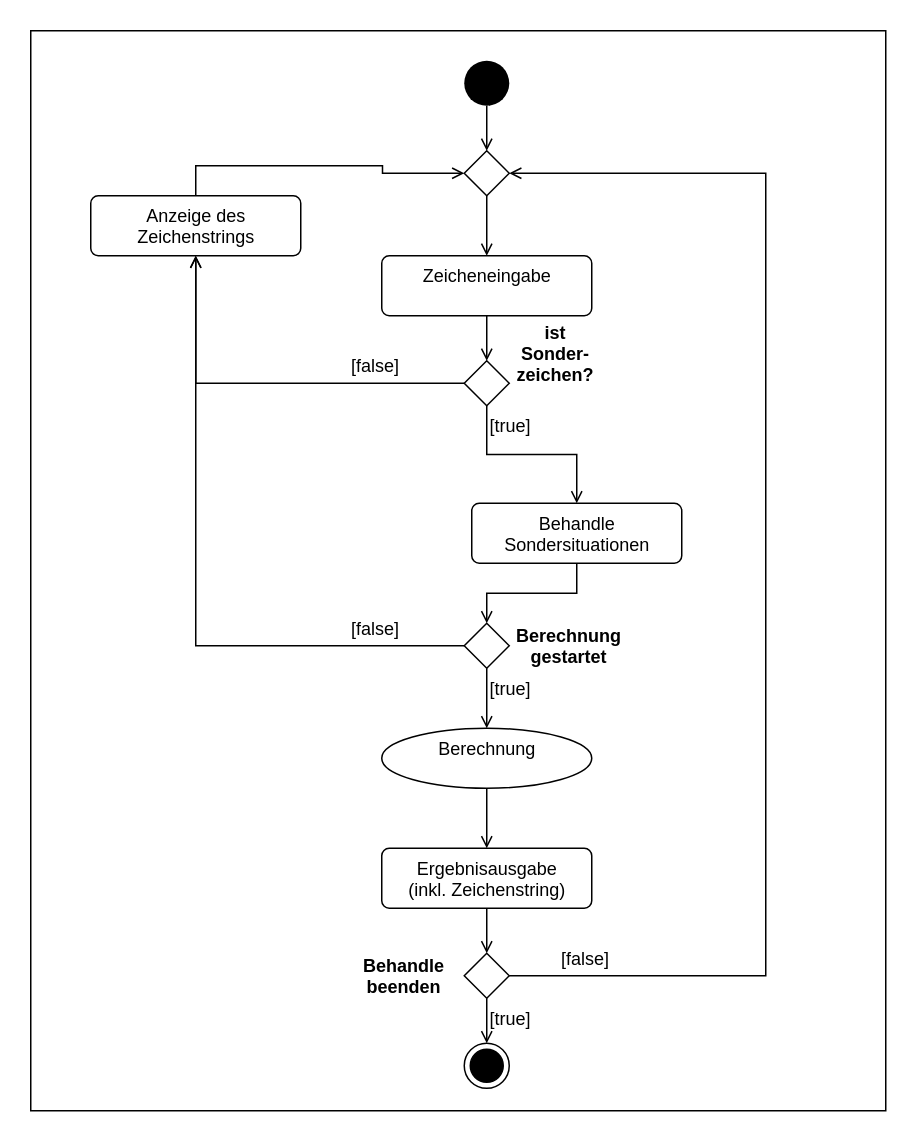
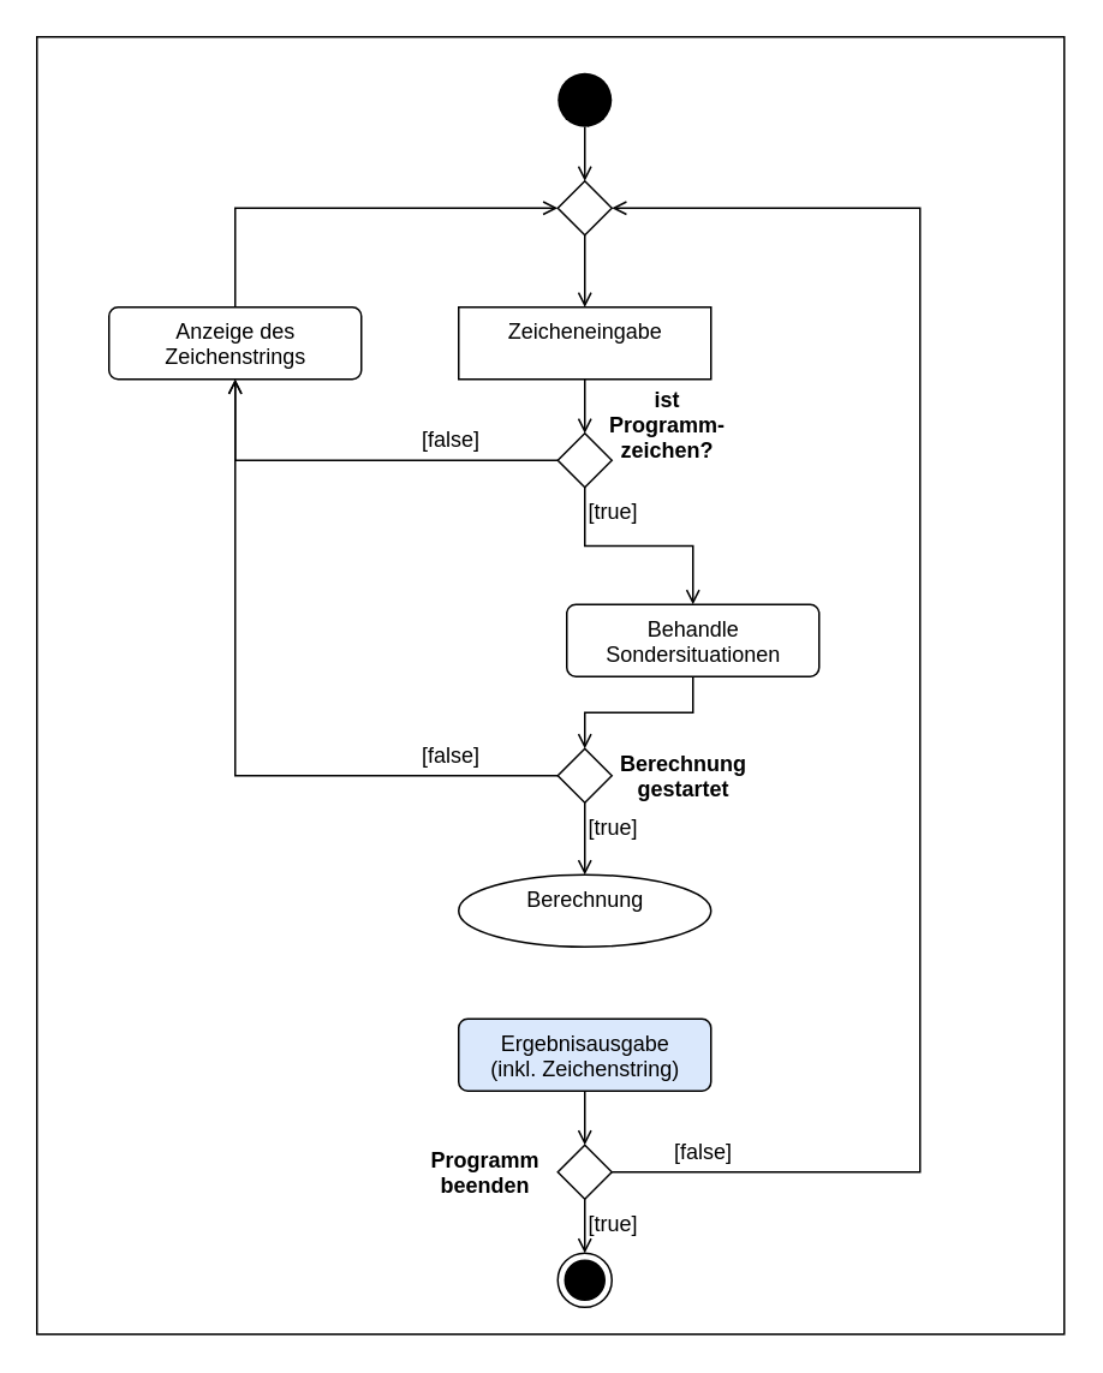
  <mxCell id="0" />
  <mxCell id="1" parent="0" />
  <mxCell id="2" value="" style="rounded=0;whiteSpace=wrap;html=1;" vertex="1" parent="1"><mxGeometry x="20" y="20" width="570" height="720" as="geometry" /></mxCell>
  <mxCell id="3" value="" style="edgeStyle=orthogonalEdgeStyle;rounded=0;orthogonalLoop=1;jettySize=auto;html=1;endArrow=open;endFill=0;" edge="1" parent="1" source="4" target="12"><mxGeometry relative="1" as="geometry" /></mxCell>
  <mxCell id="4" value="" style="ellipse;fillColor=#000000;strokeColor=none;" vertex="1" parent="1"><mxGeometry x="309" y="40" width="30" height="30" as="geometry" /></mxCell>
  <mxCell id="5" style="edgeStyle=orthogonalEdgeStyle;rounded=0;orthogonalLoop=1;jettySize=auto;html=1;exitX=1;exitY=0.5;exitDx=0;exitDy=0;entryX=1;entryY=0.5;entryDx=0;entryDy=0;endArrow=open;endFill=0;" edge="1" parent="1" target="12"><mxGeometry relative="1" as="geometry"><mxPoint x="339" y="650" as="sourcePoint" /><mxPoint x="339" y="290" as="targetPoint" /><Array as="points"><mxPoint x="510" y="650" /><mxPoint x="510" y="115" /></Array></mxGeometry></mxCell>
- <mxCell id="6" value="" style="edgeStyle=orthogonalEdgeStyle;rounded=0;orthogonalLoop=1;jettySize=auto;html=1;endArrow=open;endFill=0;" edge="1" parent="1" source="7" target="20"><mxGeometry relative="1" as="geometry" /></mxCell>
  <mxCell id="7" value="Berechnung" style="ellipse;html=1;align=center;verticalAlign=top;absoluteArcSize=1;arcSize=10;dashed=0;" vertex="1" parent="1"><mxGeometry x="254" y="485" width="140" height="40" as="geometry" /></mxCell>
  <mxCell id="8" style="edgeStyle=orthogonalEdgeStyle;rounded=0;orthogonalLoop=1;jettySize=auto;html=1;exitX=0;exitY=1;exitDx=0;exitDy=0;entryX=1;entryY=1;entryDx=0;entryDy=0;" edge="1" parent="1" source="4" target="4"><mxGeometry relative="1" as="geometry" /></mxCell>
  <mxCell id="9" value="" style="edgeStyle=orthogonalEdgeStyle;rounded=0;orthogonalLoop=1;jettySize=auto;html=1;endArrow=open;endFill=0;entryX=0.5;entryY=0;entryDx=0;entryDy=0;" edge="1" parent="1" source="10" target="31"><mxGeometry relative="1" as="geometry"><mxPoint x="324" y="240" as="targetPoint" /></mxGeometry></mxCell>
- <mxCell id="10" value="Zeicheneingabe" style="html=1;align=center;verticalAlign=top;rounded=1;absoluteArcSize=1;arcSize=10;dashed=0;" vertex="1" parent="1"><mxGeometry x="254" y="170" width="140" height="40" as="geometry" /></mxCell>
+ <mxCell id="10" value="Zeicheneingabe" style="html=1;align=center;verticalAlign=top;absoluteArcSize=1;arcSize=10;dashed=0;rounded=0;" vertex="1" parent="1"><mxGeometry x="254" y="170" width="140" height="40" as="geometry" /></mxCell>
  <mxCell id="11" value="" style="edgeStyle=orthogonalEdgeStyle;rounded=0;orthogonalLoop=1;jettySize=auto;html=1;entryX=0.5;entryY=0;entryDx=0;entryDy=0;endArrow=open;endFill=0;" edge="1" parent="1" source="12" target="10"><mxGeometry relative="1" as="geometry" /></mxCell>
  <mxCell id="12" value="" style="rhombus;" vertex="1" parent="1"><mxGeometry x="309" y="100" width="30" height="30" as="geometry" /></mxCell>
  <mxCell id="13" value="" style="edgeStyle=orthogonalEdgeStyle;rounded=0;orthogonalLoop=1;jettySize=auto;html=1;endArrow=open;endFill=0;" edge="1" parent="1" source="15" target="7"><mxGeometry relative="1" as="geometry" /></mxCell>
  <mxCell id="14" style="edgeStyle=orthogonalEdgeStyle;rounded=0;orthogonalLoop=1;jettySize=auto;html=1;exitX=0;exitY=0.5;exitDx=0;exitDy=0;entryX=0.5;entryY=1;entryDx=0;entryDy=0;endArrow=open;endFill=0;" edge="1" parent="1" source="15" target="22"><mxGeometry relative="1" as="geometry" /></mxCell>
  <mxCell id="15" value="" style="rhombus;" vertex="1" parent="1"><mxGeometry x="309" y="415" width="30" height="30" as="geometry" /></mxCell>
  <mxCell id="16" value="Berechnung&#10;gestartet" style="text;align=center;fontStyle=1;verticalAlign=middle;spacingLeft=3;spacingRight=3;strokeColor=none;rotatable=0;points=[[0,0.5],[1,0.5]];portConstraint=eastwest;" vertex="1" parent="1"><mxGeometry x="339" y="405" width="80" height="50" as="geometry" /></mxCell>
  <mxCell id="17" value="[true]" style="text;align=center;fontStyle=0;verticalAlign=middle;spacingLeft=3;spacingRight=3;strokeColor=none;rotatable=0;points=[[0,0.5],[1,0.5]];portConstraint=eastwest;" vertex="1" parent="1"><mxGeometry x="300" y="445" width="80" height="26" as="geometry" /></mxCell>
  <mxCell id="18" value="[false]" style="text;align=center;fontStyle=0;verticalAlign=middle;spacingLeft=3;spacingRight=3;strokeColor=none;rotatable=0;points=[[0,0.5],[1,0.5]];portConstraint=eastwest;" vertex="1" parent="1"><mxGeometry x="210" y="405" width="80" height="26" as="geometry" /></mxCell>
  <mxCell id="19" value="" style="edgeStyle=orthogonalEdgeStyle;rounded=0;orthogonalLoop=1;jettySize=auto;html=1;endArrow=open;endFill=0;" edge="1" parent="1" source="20"><mxGeometry relative="1" as="geometry"><mxPoint x="324" y="635" as="targetPoint" /></mxGeometry></mxCell>
- <mxCell id="20" value="Ergebnisausgabe &lt;br&gt;(inkl. Zeichenstring)" style="html=1;align=center;verticalAlign=top;rounded=1;absoluteArcSize=1;arcSize=10;dashed=0;" vertex="1" parent="1"><mxGeometry x="254" y="565" width="140" height="40" as="geometry" /></mxCell>
+ <mxCell id="20" value="Ergebnisausgabe &lt;br&gt;(inkl. Zeichenstring)" style="html=1;align=center;verticalAlign=top;rounded=1;absoluteArcSize=1;arcSize=10;dashed=0;fillColor=#dae8fc;" vertex="1" parent="1"><mxGeometry x="254" y="565" width="140" height="40" as="geometry" /></mxCell>
  <mxCell id="21" style="edgeStyle=orthogonalEdgeStyle;rounded=0;orthogonalLoop=1;jettySize=auto;html=1;exitX=0.5;exitY=0;exitDx=0;exitDy=0;entryX=0;entryY=0.5;entryDx=0;entryDy=0;endArrow=open;endFill=0;" edge="1" parent="1" source="22" target="12"><mxGeometry relative="1" as="geometry" /></mxCell>
- <mxCell id="22" value="Anzeige des&lt;br&gt;Zeichenstrings" style="html=1;align=center;verticalAlign=top;rounded=1;absoluteArcSize=1;arcSize=10;dashed=0;" vertex="1" parent="1"><mxGeometry x="60" y="130" width="140" height="40" as="geometry" /></mxCell>
+ <mxCell id="22" value="Anzeige des&lt;br&gt;Zeichenstrings" style="html=1;align=center;verticalAlign=top;rounded=1;absoluteArcSize=1;arcSize=10;dashed=0;" vertex="1" parent="1"><mxGeometry x="60" y="170" width="140" height="40" as="geometry" /></mxCell>
  <mxCell id="23" value="" style="edgeStyle=orthogonalEdgeStyle;rounded=0;orthogonalLoop=1;jettySize=auto;html=1;endArrow=open;endFill=0;" edge="1" parent="1" source="24" target="25"><mxGeometry relative="1" as="geometry" /></mxCell>
  <mxCell id="24" value="" style="rhombus;" vertex="1" parent="1"><mxGeometry x="309" y="635" width="30" height="30" as="geometry" /></mxCell>
  <mxCell id="25" value="" style="ellipse;html=1;shape=endState;fillColor=#000000;strokeColor=#000000;" vertex="1" parent="1"><mxGeometry x="309" y="695" width="30" height="30" as="geometry" /></mxCell>
  <mxCell id="26" value="[false]" style="text;align=center;fontStyle=0;verticalAlign=middle;spacingLeft=3;spacingRight=3;strokeColor=none;rotatable=0;points=[[0,0.5],[1,0.5]];portConstraint=eastwest;" vertex="1" parent="1"><mxGeometry x="350" y="625" width="80" height="26" as="geometry" /></mxCell>
  <mxCell id="27" value="[true]" style="text;align=center;fontStyle=0;verticalAlign=middle;spacingLeft=3;spacingRight=3;strokeColor=none;rotatable=0;points=[[0,0.5],[1,0.5]];portConstraint=eastwest;" vertex="1" parent="1"><mxGeometry x="300" y="665" width="80" height="26" as="geometry" /></mxCell>
- <mxCell id="28" value="Behandle&#10;beenden" style="text;align=center;fontStyle=1;verticalAlign=middle;spacingLeft=3;spacingRight=3;strokeColor=none;rotatable=0;points=[[0,0.5],[1,0.5]];portConstraint=eastwest;" vertex="1" parent="1"><mxGeometry x="229" y="625" width="80" height="50" as="geometry" /></mxCell>
+ <mxCell id="28" value="Programm&#10;beenden" style="text;align=center;fontStyle=1;verticalAlign=middle;spacingLeft=3;spacingRight=3;strokeColor=none;rotatable=0;points=[[0,0.5],[1,0.5]];portConstraint=eastwest;" vertex="1" parent="1"><mxGeometry x="229" y="625" width="80" height="50" as="geometry" /></mxCell>
  <mxCell id="29" style="edgeStyle=orthogonalEdgeStyle;rounded=0;orthogonalLoop=1;jettySize=auto;html=1;exitX=0;exitY=0.5;exitDx=0;exitDy=0;entryX=0.5;entryY=1;entryDx=0;entryDy=0;endArrow=open;endFill=0;" edge="1" parent="1" source="31" target="22"><mxGeometry relative="1" as="geometry" /></mxCell>
  <mxCell id="30" value="" style="edgeStyle=orthogonalEdgeStyle;rounded=0;orthogonalLoop=1;jettySize=auto;html=1;endArrow=open;endFill=0;" edge="1" parent="1" source="31" target="35"><mxGeometry relative="1" as="geometry" /></mxCell>
  <mxCell id="31" value="" style="rhombus;" vertex="1" parent="1"><mxGeometry x="309" y="240" width="30" height="30" as="geometry" /></mxCell>
- <mxCell id="32" value="ist &#10;Sonder-&#10;zeichen?" style="text;align=center;fontStyle=1;verticalAlign=middle;spacingLeft=3;spacingRight=3;strokeColor=none;rotatable=0;points=[[0,0.5],[1,0.5]];portConstraint=eastwest;" vertex="1" parent="1"><mxGeometry x="330" y="210" width="80" height="50" as="geometry" /></mxCell>
+ <mxCell id="32" value="ist &#10;Programm-&#10;zeichen?" style="text;align=center;fontStyle=1;verticalAlign=middle;spacingLeft=3;spacingRight=3;strokeColor=none;rotatable=0;points=[[0,0.5],[1,0.5]];portConstraint=eastwest;" vertex="1" parent="1"><mxGeometry x="330" y="210" width="80" height="50" as="geometry" /></mxCell>
  <mxCell id="33" value="[false]" style="text;align=center;fontStyle=0;verticalAlign=middle;spacingLeft=3;spacingRight=3;strokeColor=none;rotatable=0;points=[[0,0.5],[1,0.5]];portConstraint=eastwest;" vertex="1" parent="1"><mxGeometry x="210" y="230" width="80" height="26" as="geometry" /></mxCell>
  <mxCell id="34" value="" style="edgeStyle=orthogonalEdgeStyle;rounded=0;orthogonalLoop=1;jettySize=auto;html=1;endArrow=open;endFill=0;entryX=0.5;entryY=0;entryDx=0;entryDy=0;" edge="1" parent="1" source="35" target="15"><mxGeometry relative="1" as="geometry"><mxPoint x="324" y="400" as="targetPoint" /></mxGeometry></mxCell>
  <mxCell id="35" value="Behandle &lt;br&gt;Sondersituationen" style="html=1;align=center;verticalAlign=top;rounded=1;absoluteArcSize=1;arcSize=10;dashed=0;" vertex="1" parent="1"><mxGeometry x="314" y="335" width="140" height="40" as="geometry" /></mxCell>
  <mxCell id="36" value="[true]" style="text;align=center;fontStyle=0;verticalAlign=middle;spacingLeft=3;spacingRight=3;strokeColor=none;rotatable=0;points=[[0,0.5],[1,0.5]];portConstraint=eastwest;" vertex="1" parent="1"><mxGeometry x="300" y="270" width="80" height="26" as="geometry" /></mxCell>
